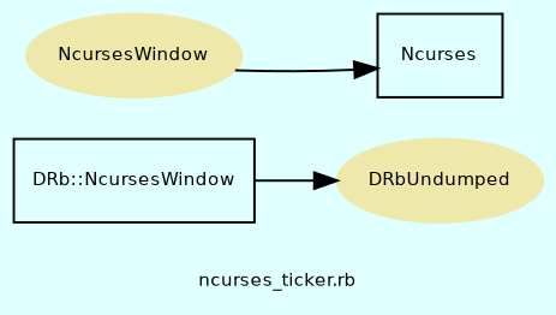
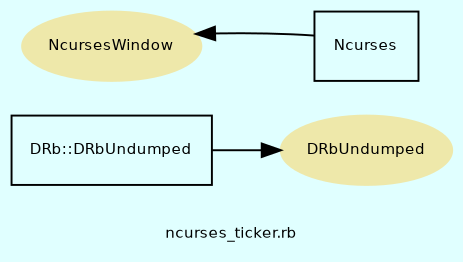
  digraph {
    bgcolor=lightcyan1
    compound=true
    fontname="DejaVu Sans"
    fontsize=8
    label="ncurses_ticker.rb"
    rankdir=LR
    node [color=palegoldenrod fontname="DejaVu Sans" fontsize=8 shape=ellipse]
    edge [fontname="DejaVu Sans"]
    n1 [fontcolor=black label=DRbUndumped style=filled]
    n2 [fontcolor=black label=NcursesWindow style=filled]
-   n3 [color=black label="DRb::NcursesWindow" shape=box]
+   n3 [color=black label="DRb::DRbUndumped" shape=box]
    n4 [color=black label=Ncurses shape=box]
    n3 -> n1
-   n2 -> n4
+   n4 -> n2
  }
